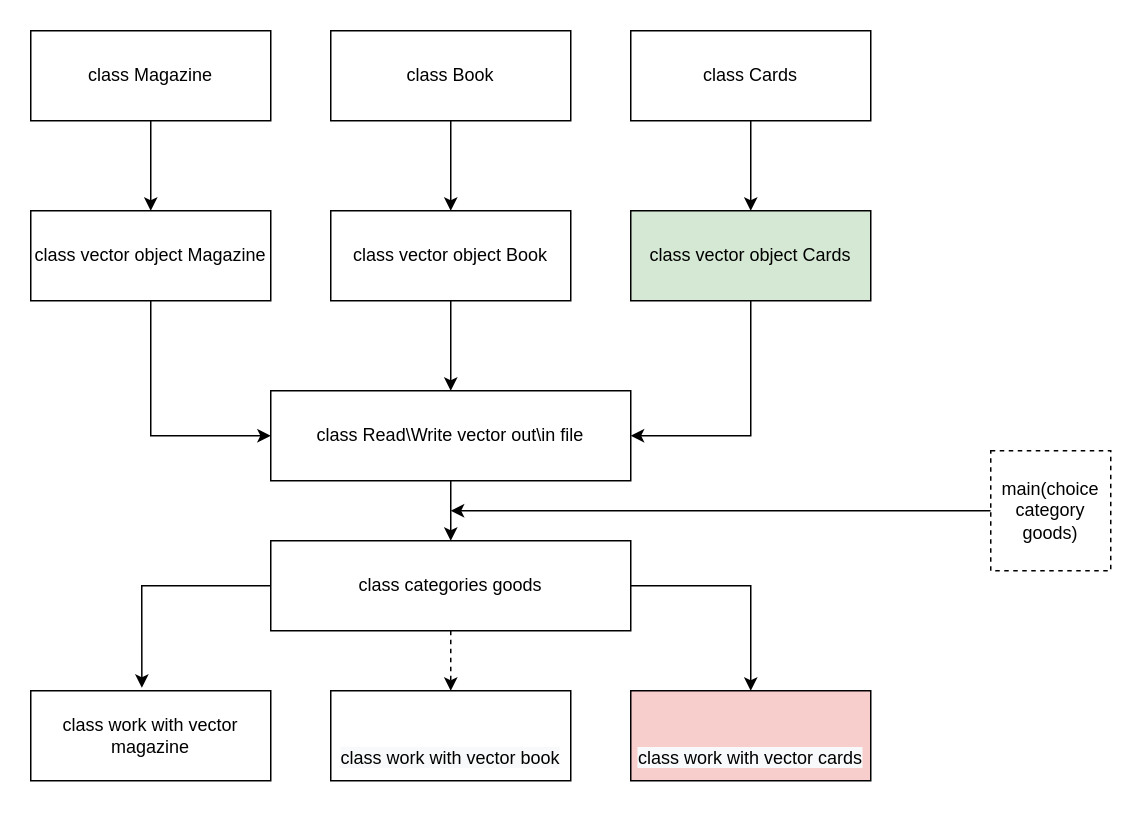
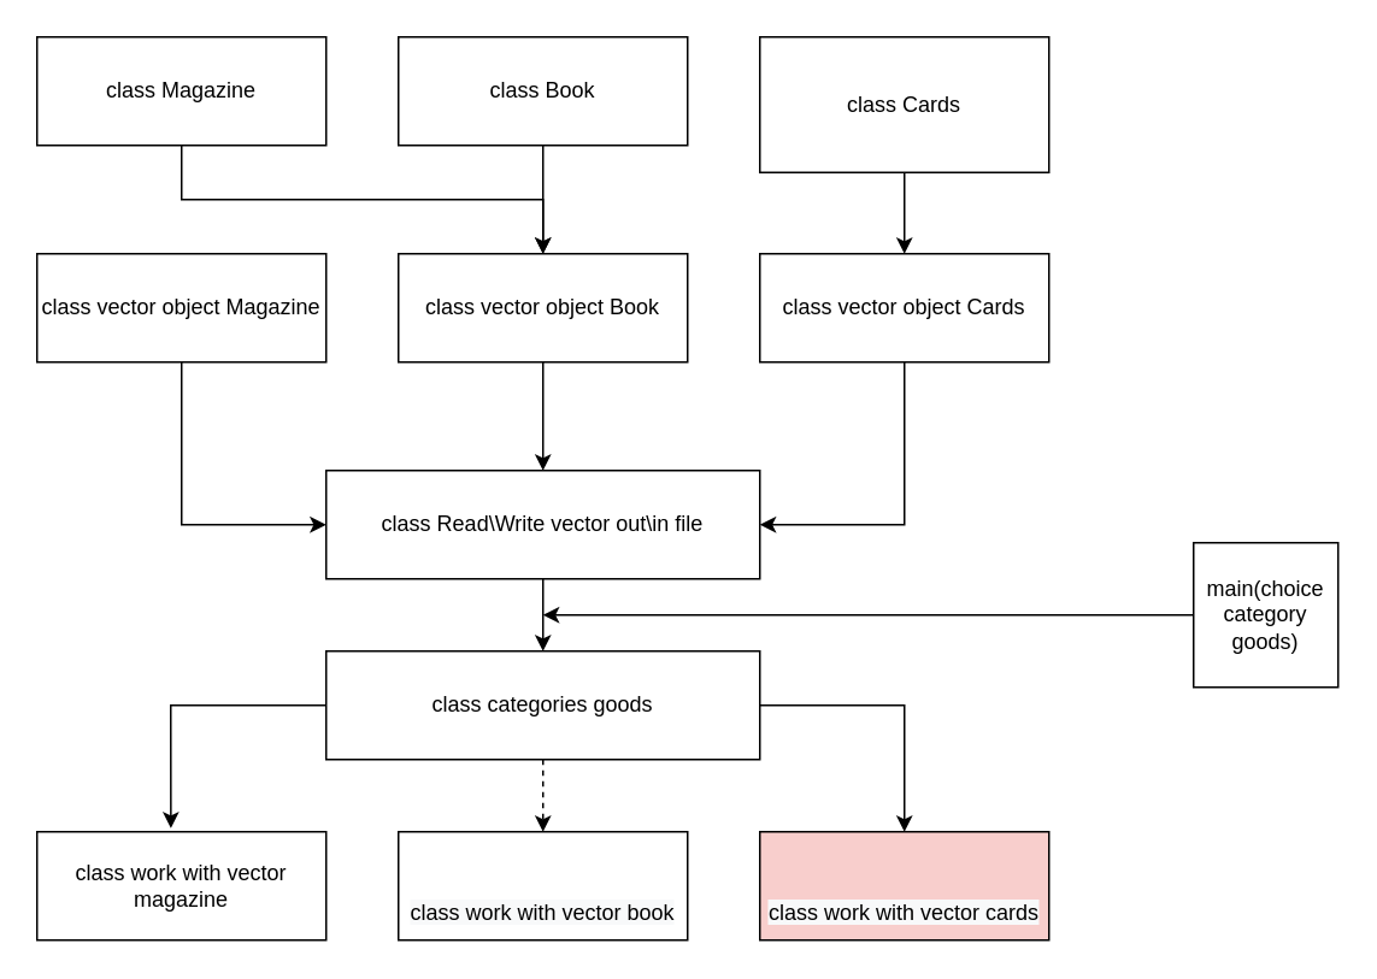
  <mxCell id="0" />
  <mxCell id="1" parent="0" />
  <mxCell id="2" style="edgeStyle=orthogonalEdgeStyle;rounded=0;orthogonalLoop=1;jettySize=auto;html=1;entryX=0.5;entryY=0;entryDx=0;entryDy=0;" edge="1" parent="1" source="3" target="11"><mxGeometry relative="1" as="geometry" /></mxCell>
  <mxCell id="3" value="class Book" style="rounded=0;whiteSpace=wrap;html=1;" vertex="1" parent="1"><mxGeometry x="220" y="20" width="160" height="60" as="geometry" /></mxCell>
- <mxCell id="4" style="edgeStyle=orthogonalEdgeStyle;rounded=0;orthogonalLoop=1;jettySize=auto;html=1;exitX=0.5;exitY=1;exitDx=0;exitDy=0;entryX=0.5;entryY=0;entryDx=0;entryDy=0;" edge="1" parent="1" source="5" target="9"><mxGeometry relative="1" as="geometry" /></mxCell>
+ <mxCell id="4" style="edgeStyle=orthogonalEdgeStyle;rounded=0;orthogonalLoop=1;jettySize=auto;html=1;exitX=0.5;exitY=1;exitDx=0;exitDy=0;" edge="1" parent="1" source="5" target="11"><mxGeometry relative="1" as="geometry" /></mxCell>
  <mxCell id="5" value="class Magazine" style="rounded=0;whiteSpace=wrap;html=1;" vertex="1" parent="1"><mxGeometry x="20" y="20" width="160" height="60" as="geometry" /></mxCell>
  <mxCell id="6" style="edgeStyle=orthogonalEdgeStyle;rounded=0;orthogonalLoop=1;jettySize=auto;html=1;exitX=0.5;exitY=1;exitDx=0;exitDy=0;entryX=0.5;entryY=0;entryDx=0;entryDy=0;" edge="1" parent="1" source="7" target="13"><mxGeometry relative="1" as="geometry" /></mxCell>
- <mxCell id="7" value="class Cards" style="rounded=0;whiteSpace=wrap;html=1;" vertex="1" parent="1"><mxGeometry x="420" y="20" width="160" height="60" as="geometry" /></mxCell>
+ <mxCell id="7" value="class Cards" style="rounded=0;whiteSpace=wrap;html=1;" vertex="1" parent="1"><mxGeometry x="420" y="20" width="160" height="75" as="geometry" /></mxCell>
  <mxCell id="8" style="edgeStyle=none;rounded=0;orthogonalLoop=1;jettySize=auto;html=1;exitX=0.5;exitY=1;exitDx=0;exitDy=0;entryX=0;entryY=0.5;entryDx=0;entryDy=0;" edge="1" parent="1" source="9" target="15"><mxGeometry relative="1" as="geometry"><Array as="points"><mxPoint x="100" y="290" /></Array></mxGeometry></mxCell>
  <mxCell id="9" value="class vector object Magazine" style="rounded=0;whiteSpace=wrap;html=1;" vertex="1" parent="1"><mxGeometry x="20" y="140" width="160" height="60" as="geometry" /></mxCell>
  <mxCell id="10" style="edgeStyle=orthogonalEdgeStyle;rounded=0;orthogonalLoop=1;jettySize=auto;html=1;exitX=0.5;exitY=1;exitDx=0;exitDy=0;entryX=0.5;entryY=0;entryDx=0;entryDy=0;" edge="1" parent="1" source="11" target="15"><mxGeometry relative="1" as="geometry" /></mxCell>
  <mxCell id="11" value="class vector object Book" style="rounded=0;whiteSpace=wrap;html=1;" vertex="1" parent="1"><mxGeometry x="220" y="140" width="160" height="60" as="geometry" /></mxCell>
  <mxCell id="12" style="edgeStyle=none;rounded=0;orthogonalLoop=1;jettySize=auto;html=1;exitX=0.5;exitY=1;exitDx=0;exitDy=0;entryX=1;entryY=0.5;entryDx=0;entryDy=0;" edge="1" parent="1" source="13" target="15"><mxGeometry relative="1" as="geometry"><Array as="points"><mxPoint x="500" y="290" /></Array></mxGeometry></mxCell>
- <mxCell id="13" value="class vector object Cards" style="rounded=0;whiteSpace=wrap;html=1;fillColor=#d5e8d4;" vertex="1" parent="1"><mxGeometry x="420" y="140" width="160" height="60" as="geometry" /></mxCell>
+ <mxCell id="13" value="class vector object Cards" style="rounded=0;whiteSpace=wrap;html=1;" vertex="1" parent="1"><mxGeometry x="420" y="140" width="160" height="60" as="geometry" /></mxCell>
  <mxCell id="14" style="edgeStyle=none;rounded=0;orthogonalLoop=1;jettySize=auto;html=1;exitX=0.5;exitY=1;exitDx=0;exitDy=0;entryX=0.5;entryY=0;entryDx=0;entryDy=0;" edge="1" parent="1" source="15" target="19"><mxGeometry relative="1" as="geometry" /></mxCell>
  <mxCell id="15" value="class Read\Write vector out\in file" style="rounded=0;whiteSpace=wrap;html=1;" vertex="1" parent="1"><mxGeometry x="180" y="260" width="240" height="60" as="geometry" /></mxCell>
  <mxCell id="16" style="edgeStyle=none;rounded=0;orthogonalLoop=1;jettySize=auto;html=1;exitX=0;exitY=0.5;exitDx=0;exitDy=0;entryX=0.463;entryY=-0.033;entryDx=0;entryDy=0;entryPerimeter=0;" edge="1" parent="1" source="19" target="21"><mxGeometry relative="1" as="geometry"><Array as="points"><mxPoint x="94" y="390" /></Array></mxGeometry></mxCell>
  <mxCell id="17" style="edgeStyle=none;rounded=0;orthogonalLoop=1;jettySize=auto;html=1;exitX=0.5;exitY=1;exitDx=0;exitDy=0;entryX=0.5;entryY=0;entryDx=0;entryDy=0;dashed=1;" edge="1" parent="1" source="19" target="20"><mxGeometry relative="1" as="geometry" /></mxCell>
  <mxCell id="18" style="edgeStyle=none;rounded=0;orthogonalLoop=1;jettySize=auto;html=1;exitX=1;exitY=0.5;exitDx=0;exitDy=0;entryX=0.5;entryY=0;entryDx=0;entryDy=0;" edge="1" parent="1" source="19" target="22"><mxGeometry relative="1" as="geometry"><Array as="points"><mxPoint x="500" y="390" /></Array></mxGeometry></mxCell>
  <mxCell id="19" value="class categories goods" style="rounded=0;whiteSpace=wrap;html=1;" vertex="1" parent="1"><mxGeometry x="180" y="360" width="240" height="60" as="geometry" /></mxCell>
  <mxCell id="20" value="&lt;font style=&quot;font-size: 12px ; line-height: 120%&quot;&gt;&lt;br&gt;&lt;br&gt;&lt;span style=&quot;color: rgb(0 , 0 , 0) ; font-family: &amp;#34;helvetica&amp;#34; ; font-style: normal ; font-weight: 400 ; letter-spacing: normal ; text-align: center ; text-indent: 0px ; text-transform: none ; word-spacing: 0px ; background-color: rgb(248 , 249 , 250) ; display: inline ; float: none&quot;&gt;class work with vector book&lt;/span&gt;&lt;/font&gt;" style="rounded=0;whiteSpace=wrap;html=1;verticalAlign=middle;" vertex="1" parent="1"><mxGeometry x="220" y="460" width="160" height="60" as="geometry" /></mxCell>
  <mxCell id="21" value="class work with vector magazine" style="rounded=0;whiteSpace=wrap;html=1;" vertex="1" parent="1"><mxGeometry x="20" y="460" width="160" height="60" as="geometry" /></mxCell>
  <mxCell id="22" value="&lt;br&gt;&lt;br&gt;&lt;span style=&quot;color: rgb(0 , 0 , 0) ; font-family: &amp;#34;helvetica&amp;#34; ; font-size: 12px ; font-style: normal ; font-weight: 400 ; letter-spacing: normal ; text-align: center ; text-indent: 0px ; text-transform: none ; word-spacing: 0px ; background-color: rgb(248 , 249 , 250) ; display: inline ; float: none&quot;&gt;class work with vector cards&lt;/span&gt;&lt;br&gt;" style="rounded=0;whiteSpace=wrap;html=1;fillColor=#f8cecc;" vertex="1" parent="1"><mxGeometry x="420" y="460" width="160" height="60" as="geometry" /></mxCell>
  <mxCell id="23" style="edgeStyle=none;rounded=0;orthogonalLoop=1;jettySize=auto;html=1;exitX=0;exitY=0.5;exitDx=0;exitDy=0;" edge="1" parent="1" source="24"><mxGeometry relative="1" as="geometry"><mxPoint x="300" y="340" as="targetPoint" /></mxGeometry></mxCell>
- <mxCell id="24" value="main(choice category goods)" style="whiteSpace=wrap;html=1;aspect=fixed;dashed=1;" vertex="1" parent="1"><mxGeometry x="660" y="300" width="80" height="80" as="geometry" /></mxCell>
+ <mxCell id="24" value="main(choice category goods)" style="whiteSpace=wrap;html=1;aspect=fixed;" vertex="1" parent="1"><mxGeometry x="660" y="300" width="80" height="80" as="geometry" /></mxCell>
